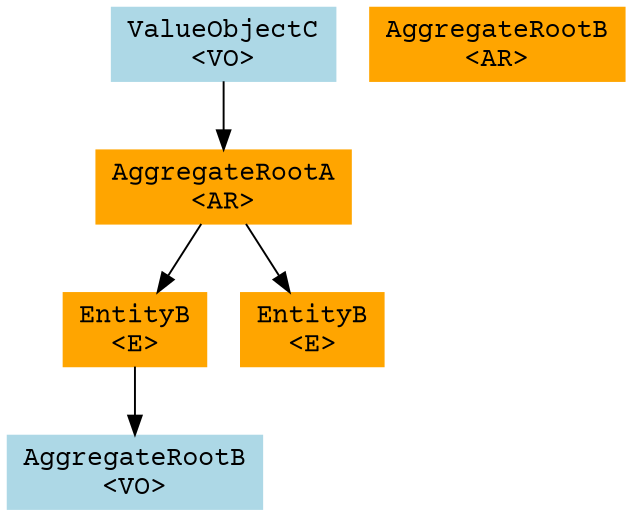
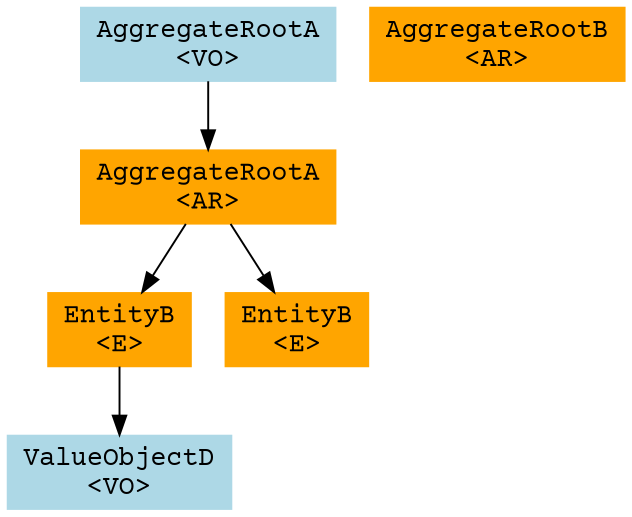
  digraph {
    fontname="Courier Prime"
    node [color=orange fontname="Courier Prime" shape=box style=filled]
    edge [fontname="Courier Prime"]
    n1 [label="AggregateRootA\l<AR>"]
    n2 [label="EntityB\l<E>"]
    n3 [label="EntityB\l<E>"]
-   n4 [color=lightblue label="AggregateRootB\l<VO>"]
-   n5 [color=lightblue label="ValueObjectC\l<VO>"]
+   n4 [color=lightblue label="ValueObjectD\l<VO>"]
+   n5 [color=lightblue label="AggregateRootA\l<VO>"]
    n6 [label="AggregateRootB\l<AR>"]
    n1 -> n2
    n1 -> n3
    n2 -> n4
    n5 -> n1
  }
